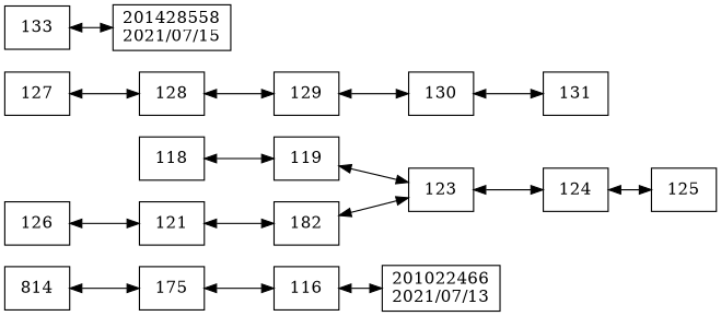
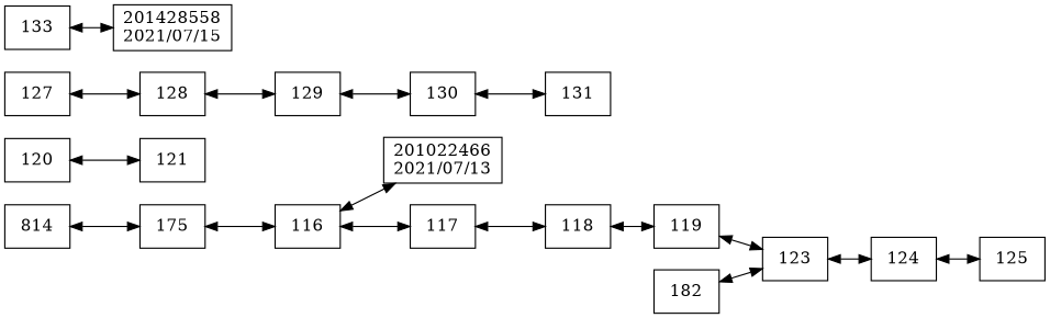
  digraph {
    compound=true
    rankdir=LR
    node [shape=box]
    edge [dir=both]
    n1 [label=814]
    n2 [label=175]
    n3 [label=116]
    n4 [label="201022466\n2021/07/13"]
+   n5 [label=117]
    n6 [label=118]
    n7 [label=119]
    n8 [label=123]
-   n9 [label=126]
+   n9 [label=120]
    n10 [label=121]
    n11 [label=182]
    n12 [label=124]
    n13 [label=125]
    n14 [label=127]
    n15 [label=128]
    n16 [label=129]
    n17 [label=130]
    n18 [label=131]
    n19 [label=133]
    n20 [label="201428558\n2021/07/15"]
    n1 -> n2
    n2 -> n3
    n3 -> n4
+   n3 -> n5
+   n5 -> n6
    n6 -> n7
    n7 -> n8
    n8 -> n12
    n9 -> n10
-   n10 -> n11
    n11 -> n8
    n12 -> n13
    n14 -> n15
    n15 -> n16
    n16 -> n17
    n17 -> n18
    n19 -> n20
  }
